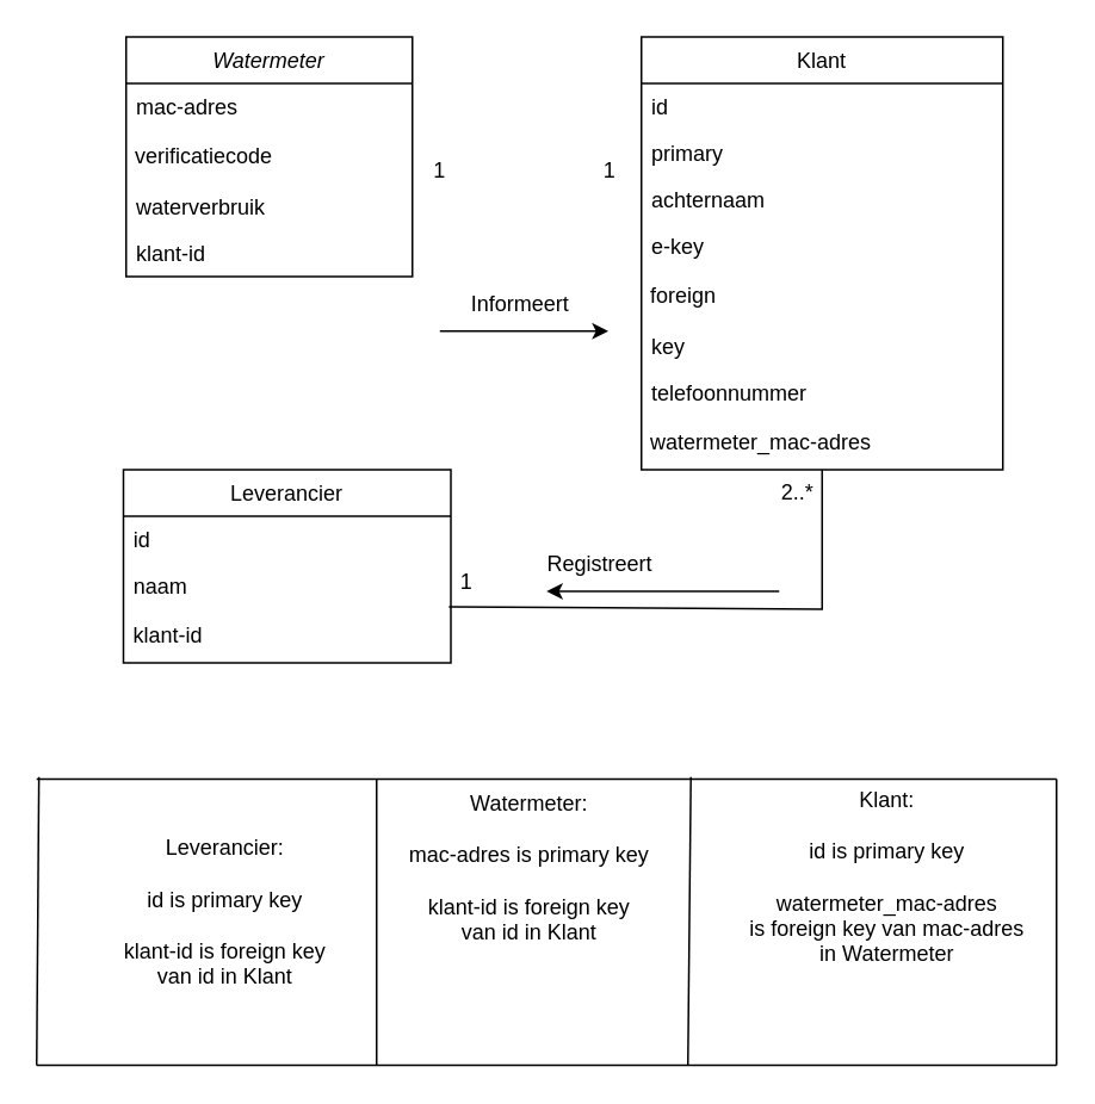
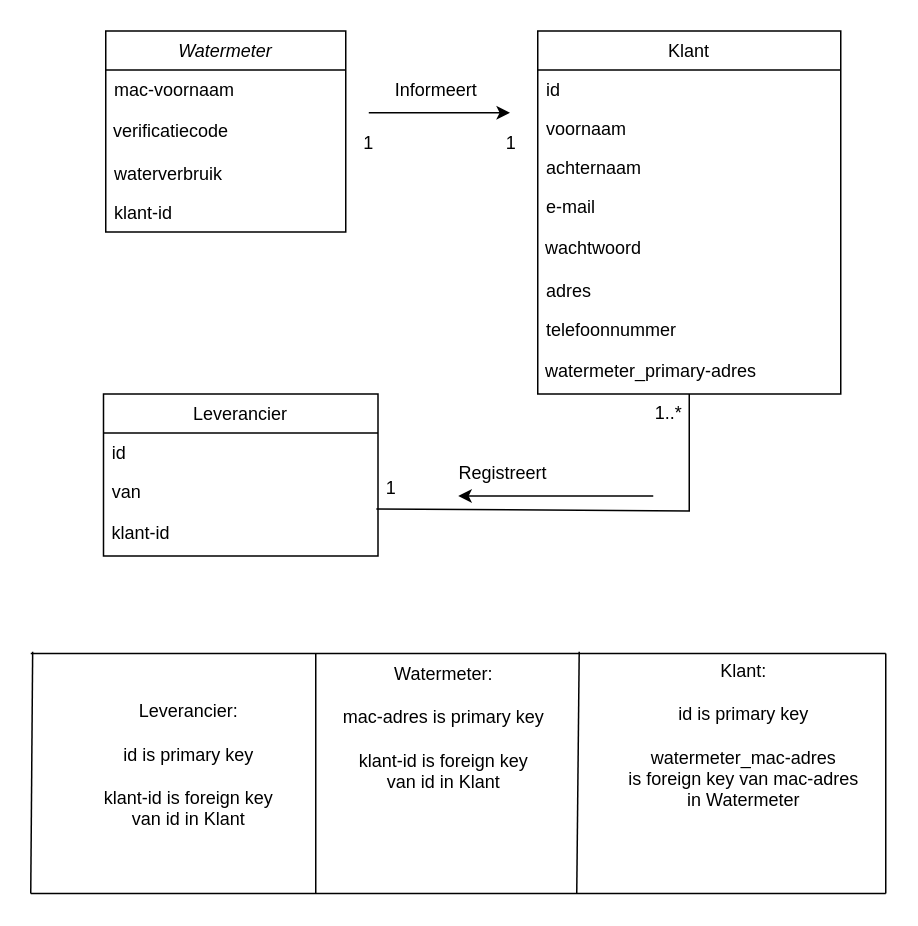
  <mxCell id="0" />
  <mxCell id="1" parent="0" />
  <mxCell id="2" value="Watermeter" style="swimlane;fontStyle=2;align=center;verticalAlign=top;childLayout=stackLayout;horizontal=1;startSize=26;horizontalStack=0;resizeParent=1;resizeLast=0;collapsible=1;marginBottom=0;rounded=0;shadow=0;strokeWidth=1;" parent="1" vertex="1"><mxGeometry x="70" y="20" width="160" height="134" as="geometry"><mxRectangle x="230" y="140" width="160" height="26" as="alternateBounds" /></mxGeometry></mxCell>
- <mxCell id="3" value="mac-adres" style="text;align=left;verticalAlign=top;spacingLeft=4;spacingRight=4;overflow=hidden;rotatable=0;points=[[0,0.5],[1,0.5]];portConstraint=eastwest;" parent="2" vertex="1"><mxGeometry y="26" width="160" height="26" as="geometry" /></mxCell>
+ <mxCell id="3" value="mac-voornaam" style="text;align=left;verticalAlign=top;spacingLeft=4;spacingRight=4;overflow=hidden;rotatable=0;points=[[0,0.5],[1,0.5]];portConstraint=eastwest;" parent="2" vertex="1"><mxGeometry y="26" width="160" height="26" as="geometry" /></mxCell>
  <mxCell id="4" value="&lt;div align=&quot;left&quot;&gt;&amp;nbsp;verificatiecode&lt;/div&gt;" style="text;html=1;align=left;verticalAlign=middle;resizable=0;points=[];autosize=1;strokeColor=none;fillColor=none;" parent="2" vertex="1"><mxGeometry y="52" width="160" height="30" as="geometry" /></mxCell>
  <mxCell id="5" value="waterverbruik" style="text;align=left;verticalAlign=top;spacingLeft=4;spacingRight=4;overflow=hidden;rotatable=0;points=[[0,0.5],[1,0.5]];portConstraint=eastwest;rounded=0;shadow=0;html=0;" parent="2" vertex="1"><mxGeometry y="82" width="160" height="26" as="geometry" /></mxCell>
  <mxCell id="6" value="klant-id" style="text;align=left;verticalAlign=top;spacingLeft=4;spacingRight=4;overflow=hidden;rotatable=0;points=[[0,0.5],[1,0.5]];portConstraint=eastwest;rounded=0;shadow=0;html=0;" parent="2" vertex="1"><mxGeometry y="108" width="160" height="26" as="geometry" /></mxCell>
  <mxCell id="7" value="Leverancier" style="swimlane;fontStyle=0;align=center;verticalAlign=top;childLayout=stackLayout;horizontal=1;startSize=26;horizontalStack=0;resizeParent=1;resizeLast=0;collapsible=1;marginBottom=0;rounded=0;shadow=0;strokeWidth=1;" parent="1" vertex="1"><mxGeometry x="68.5" y="262" width="183" height="108" as="geometry"><mxRectangle x="130" y="380" width="160" height="26" as="alternateBounds" /></mxGeometry></mxCell>
  <mxCell id="8" value="id" style="text;align=left;verticalAlign=top;spacingLeft=4;spacingRight=4;overflow=hidden;rotatable=0;points=[[0,0.5],[1,0.5]];portConstraint=eastwest;" parent="7" vertex="1"><mxGeometry y="26" width="183" height="26" as="geometry" /></mxCell>
- <mxCell id="9" value="naam" style="text;align=left;verticalAlign=top;spacingLeft=4;spacingRight=4;overflow=hidden;rotatable=0;points=[[0,0.5],[1,0.5]];portConstraint=eastwest;rounded=0;shadow=0;html=0;" parent="7" vertex="1"><mxGeometry y="52" width="183" height="26" as="geometry" /></mxCell>
+ <mxCell id="9" value="van" style="text;align=left;verticalAlign=top;spacingLeft=4;spacingRight=4;overflow=hidden;rotatable=0;points=[[0,0.5],[1,0.5]];portConstraint=eastwest;rounded=0;shadow=0;html=0;" parent="7" vertex="1"><mxGeometry y="52" width="183" height="26" as="geometry" /></mxCell>
  <mxCell id="10" value="&lt;div align=&quot;left&quot;&gt;&amp;nbsp;klant-id&lt;/div&gt;" style="text;html=1;align=left;verticalAlign=middle;resizable=0;points=[];autosize=1;strokeColor=none;fillColor=none;" parent="7" vertex="1"><mxGeometry y="78" width="183" height="30" as="geometry" /></mxCell>
  <mxCell id="11" value="Klant" style="swimlane;fontStyle=0;align=center;verticalAlign=top;childLayout=stackLayout;horizontal=1;startSize=26;horizontalStack=0;resizeParent=1;resizeLast=0;collapsible=1;marginBottom=0;rounded=0;shadow=0;strokeWidth=1;" parent="1" vertex="1"><mxGeometry x="358" y="20" width="202" height="242" as="geometry"><mxRectangle x="550" y="140" width="160" height="26" as="alternateBounds" /></mxGeometry></mxCell>
  <mxCell id="12" value="id" style="text;align=left;verticalAlign=top;spacingLeft=4;spacingRight=4;overflow=hidden;rotatable=0;points=[[0,0.5],[1,0.5]];portConstraint=eastwest;rounded=0;shadow=0;html=0;" parent="11" vertex="1"><mxGeometry y="26" width="202" height="26" as="geometry" /></mxCell>
- <mxCell id="13" value="primary" style="text;align=left;verticalAlign=top;spacingLeft=4;spacingRight=4;overflow=hidden;rotatable=0;points=[[0,0.5],[1,0.5]];portConstraint=eastwest;" parent="11" vertex="1"><mxGeometry y="52" width="202" height="26" as="geometry" /></mxCell>
+ <mxCell id="13" value="voornaam" style="text;align=left;verticalAlign=top;spacingLeft=4;spacingRight=4;overflow=hidden;rotatable=0;points=[[0,0.5],[1,0.5]];portConstraint=eastwest;" parent="11" vertex="1"><mxGeometry y="52" width="202" height="26" as="geometry" /></mxCell>
  <mxCell id="14" value="achternaam" style="text;align=left;verticalAlign=top;spacingLeft=4;spacingRight=4;overflow=hidden;rotatable=0;points=[[0,0.5],[1,0.5]];portConstraint=eastwest;rounded=0;shadow=0;html=0;" parent="11" vertex="1"><mxGeometry y="78" width="202" height="26" as="geometry" /></mxCell>
- <mxCell id="15" value="e-key" style="text;align=left;verticalAlign=top;spacingLeft=4;spacingRight=4;overflow=hidden;rotatable=0;points=[[0,0.5],[1,0.5]];portConstraint=eastwest;rounded=0;shadow=0;html=0;" parent="11" vertex="1"><mxGeometry y="104" width="202" height="26" as="geometry" /></mxCell>
- <mxCell id="16" value="&lt;div align=&quot;left&quot;&gt;&amp;nbsp;foreign&lt;/div&gt;" style="text;html=1;strokeColor=none;fillColor=none;align=left;verticalAlign=middle;whiteSpace=wrap;rounded=0;" parent="11" vertex="1"><mxGeometry y="130" width="202" height="30" as="geometry" /></mxCell>
- <mxCell id="17" value="key" style="text;align=left;verticalAlign=top;spacingLeft=4;spacingRight=4;overflow=hidden;rotatable=0;points=[[0,0.5],[1,0.5]];portConstraint=eastwest;rounded=0;shadow=0;html=0;" parent="11" vertex="1"><mxGeometry y="160" width="202" height="26" as="geometry" /></mxCell>
+ <mxCell id="15" value="e-mail" style="text;align=left;verticalAlign=top;spacingLeft=4;spacingRight=4;overflow=hidden;rotatable=0;points=[[0,0.5],[1,0.5]];portConstraint=eastwest;rounded=0;shadow=0;html=0;" parent="11" vertex="1"><mxGeometry y="104" width="202" height="26" as="geometry" /></mxCell>
+ <mxCell id="16" value="&lt;div align=&quot;left&quot;&gt;&amp;nbsp;wachtwoord&lt;/div&gt;" style="text;html=1;strokeColor=none;fillColor=none;align=left;verticalAlign=middle;whiteSpace=wrap;rounded=0;" parent="11" vertex="1"><mxGeometry y="130" width="202" height="30" as="geometry" /></mxCell>
+ <mxCell id="17" value="adres" style="text;align=left;verticalAlign=top;spacingLeft=4;spacingRight=4;overflow=hidden;rotatable=0;points=[[0,0.5],[1,0.5]];portConstraint=eastwest;rounded=0;shadow=0;html=0;" parent="11" vertex="1"><mxGeometry y="160" width="202" height="26" as="geometry" /></mxCell>
  <mxCell id="18" value="telefoonnummer" style="text;align=left;verticalAlign=top;spacingLeft=4;spacingRight=4;overflow=hidden;rotatable=0;points=[[0,0.5],[1,0.5]];portConstraint=eastwest;" parent="11" vertex="1"><mxGeometry y="186" width="202" height="26" as="geometry" /></mxCell>
- <mxCell id="19" value="&lt;div align=&quot;left&quot;&gt;&amp;nbsp;watermeter_mac-adres&lt;/div&gt;" style="text;html=1;strokeColor=none;fillColor=none;align=left;verticalAlign=middle;whiteSpace=wrap;rounded=0;" parent="11" vertex="1"><mxGeometry y="212" width="202" height="30" as="geometry" /></mxCell>
+ <mxCell id="19" value="&lt;div align=&quot;left&quot;&gt;&amp;nbsp;watermeter_primary-adres&lt;/div&gt;" style="text;html=1;strokeColor=none;fillColor=none;align=left;verticalAlign=middle;whiteSpace=wrap;rounded=0;" parent="11" vertex="1"><mxGeometry y="212" width="202" height="30" as="geometry" /></mxCell>
  <mxCell id="20" value="&lt;div&gt;Leverancier:&lt;/div&gt;&lt;div&gt;&lt;br&gt;&lt;/div&gt;id is primary key&lt;div&gt;&lt;br&gt;klant-id is foreign key&lt;br&gt;van id in Klant&lt;br&gt;&lt;/div&gt;" style="text;html=1;align=center;verticalAlign=middle;resizable=0;points=[];autosize=1;strokeColor=none;fillColor=none;" parent="1" vertex="1"><mxGeometry x="60" y="460" width="130" height="100" as="geometry" /></mxCell>
  <mxCell id="21" value="&lt;div&gt;Watermeter:&lt;/div&gt;&lt;div&gt;&lt;br&gt;&lt;/div&gt;&lt;div&gt;mac-adres is primary key&lt;br&gt;&lt;/div&gt;&lt;div&gt;&lt;br&gt;&lt;/div&gt;&lt;div&gt;klant-id is foreign key&lt;br&gt;van id in Klant&lt;/div&gt;" style="text;html=1;align=center;verticalAlign=middle;resizable=0;points=[];autosize=1;strokeColor=none;fillColor=none;" parent="1" vertex="1"><mxGeometry x="215" y="435" width="160" height="100" as="geometry" /></mxCell>
  <mxCell id="22" value="&lt;div&gt;Klant:&lt;/div&gt;&lt;div&gt;&lt;br&gt;&lt;/div&gt;&lt;div&gt;id is primary key&lt;br&gt;&lt;/div&gt;&lt;br&gt;watermeter_mac-adres&lt;br&gt;is foreign key van mac-adres&lt;br&gt;in Watermeter" style="text;html=1;align=center;verticalAlign=middle;resizable=0;points=[];autosize=1;strokeColor=none;fillColor=none;" parent="1" vertex="1"><mxGeometry x="410" y="435" width="170" height="110" as="geometry" /></mxCell>
  <mxCell id="23" value="" style="endArrow=none;html=1;rounded=0;" parent="1" edge="1"><mxGeometry width="50" height="50" relative="1" as="geometry"><mxPoint x="210" y="435" as="sourcePoint" /><mxPoint x="210" y="595" as="targetPoint" /></mxGeometry></mxCell>
  <mxCell id="24" value="" style="endArrow=none;html=1;rounded=0;exitX=0.994;exitY=-0.044;exitDx=0;exitDy=0;entryX=0.5;entryY=1;entryDx=0;entryDy=0;exitPerimeter=0;" parent="1" source="10" target="19" edge="1"><mxGeometry width="50" height="50" relative="1" as="geometry"><mxPoint x="360" y="380" as="sourcePoint" /><mxPoint x="460" y="327" as="targetPoint" /><Array as="points"><mxPoint x="459" y="340" /></Array></mxGeometry></mxCell>
- <mxCell id="25" value="Informeert" style="text;html=1;align=center;verticalAlign=middle;resizable=0;points=[];autosize=1;strokeColor=none;fillColor=none;" parent="1" vertex="1"><mxGeometry x="245" y="155" width="90" height="30" as="geometry" /></mxCell>
+ <mxCell id="25" value="Informeert" style="text;html=1;align=center;verticalAlign=middle;resizable=0;points=[];autosize=1;strokeColor=none;fillColor=none;" parent="1" vertex="1"><mxGeometry x="245" y="45" width="90" height="30" as="geometry" /></mxCell>
  <mxCell id="26" value="" style="endArrow=classic;html=1;rounded=0;entryX=1.05;entryY=0.983;entryDx=0;entryDy=0;entryPerimeter=0;exitX=0.004;exitY=0.983;exitDx=0;exitDy=0;exitPerimeter=0;" parent="1" source="25" target="25" edge="1"><mxGeometry width="50" height="50" relative="1" as="geometry"><mxPoint x="260" y="160" as="sourcePoint" /><mxPoint x="310" y="110" as="targetPoint" /></mxGeometry></mxCell>
  <mxCell id="27" value="Registreert" style="text;html=1;strokeColor=none;fillColor=none;align=center;verticalAlign=middle;whiteSpace=wrap;rounded=0;" parent="1" vertex="1"><mxGeometry x="305" y="300" width="60" height="30" as="geometry" /></mxCell>
  <mxCell id="28" value="" style="endArrow=classic;html=1;rounded=0;" parent="1" edge="1"><mxGeometry width="50" height="50" relative="1" as="geometry"><mxPoint x="435" y="330" as="sourcePoint" /><mxPoint x="305" y="330" as="targetPoint" /></mxGeometry></mxCell>
  <mxCell id="29" value="1" style="text;html=1;align=center;verticalAlign=middle;resizable=0;points=[];autosize=1;strokeColor=none;fillColor=none;" parent="1" vertex="1"><mxGeometry x="245" y="310" width="30" height="30" as="geometry" /></mxCell>
- <mxCell id="30" value="2..*" style="text;html=1;align=center;verticalAlign=middle;resizable=0;points=[];autosize=1;strokeColor=none;fillColor=none;" parent="1" vertex="1"><mxGeometry x="425" y="260" width="40" height="30" as="geometry" /></mxCell>
+ <mxCell id="30" value="1..*" style="text;html=1;align=center;verticalAlign=middle;resizable=0;points=[];autosize=1;strokeColor=none;fillColor=none;" parent="1" vertex="1"><mxGeometry x="425" y="260" width="40" height="30" as="geometry" /></mxCell>
  <mxCell id="31" value="1" style="text;html=1;align=center;verticalAlign=middle;resizable=0;points=[];autosize=1;strokeColor=none;fillColor=none;" parent="1" vertex="1"><mxGeometry x="325" y="80" width="30" height="30" as="geometry" /></mxCell>
  <mxCell id="32" value="1" style="text;html=1;align=center;verticalAlign=middle;resizable=0;points=[];autosize=1;strokeColor=none;fillColor=none;" parent="1" vertex="1"><mxGeometry x="230" y="80" width="30" height="30" as="geometry" /></mxCell>
  <mxCell id="33" value="" style="endArrow=none;html=1;rounded=0;" parent="1" edge="1"><mxGeometry width="50" height="50" relative="1" as="geometry"><mxPoint x="385.64" y="433.88" as="sourcePoint" /><mxPoint x="384" y="595" as="targetPoint" /></mxGeometry></mxCell>
  <mxCell id="34" value="" style="endArrow=none;html=1;rounded=0;" parent="1" edge="1"><mxGeometry width="50" height="50" relative="1" as="geometry"><mxPoint x="21.27" y="433.88" as="sourcePoint" /><mxPoint x="20" y="595" as="targetPoint" /></mxGeometry></mxCell>
  <mxCell id="35" value="" style="endArrow=none;html=1;rounded=0;" parent="1" edge="1"><mxGeometry width="50" height="50" relative="1" as="geometry"><mxPoint x="590" y="435" as="sourcePoint" /><mxPoint x="590" y="595" as="targetPoint" /></mxGeometry></mxCell>
  <mxCell id="36" value="" style="endArrow=none;html=1;rounded=0;" parent="1" edge="1"><mxGeometry width="50" height="50" relative="1" as="geometry"><mxPoint x="20" y="435" as="sourcePoint" /><mxPoint x="590" y="435" as="targetPoint" /></mxGeometry></mxCell>
  <mxCell id="37" value="" style="endArrow=none;html=1;rounded=0;" parent="1" edge="1"><mxGeometry width="50" height="50" relative="1" as="geometry"><mxPoint x="20" y="595" as="sourcePoint" /><mxPoint x="590" y="595" as="targetPoint" /></mxGeometry></mxCell>
